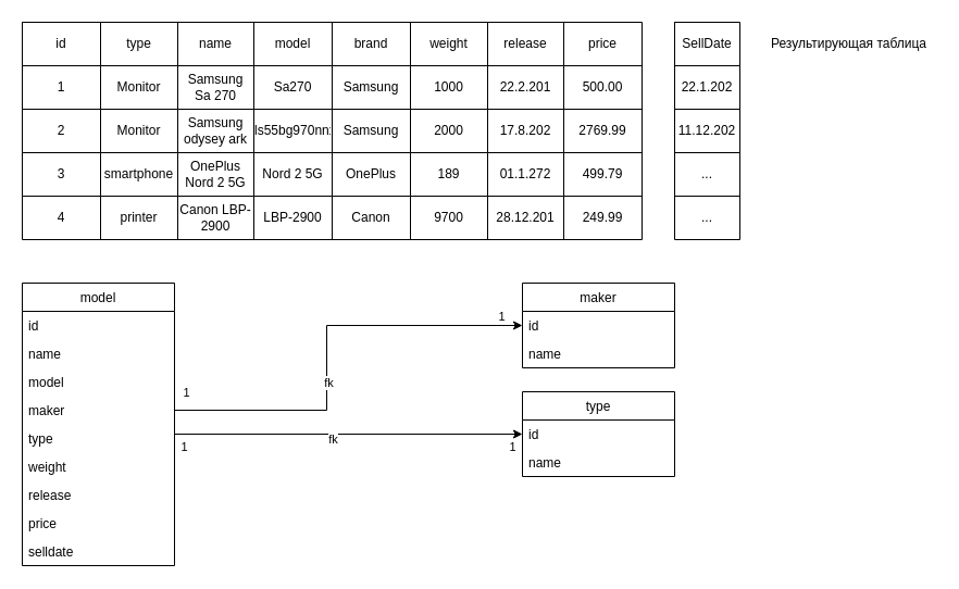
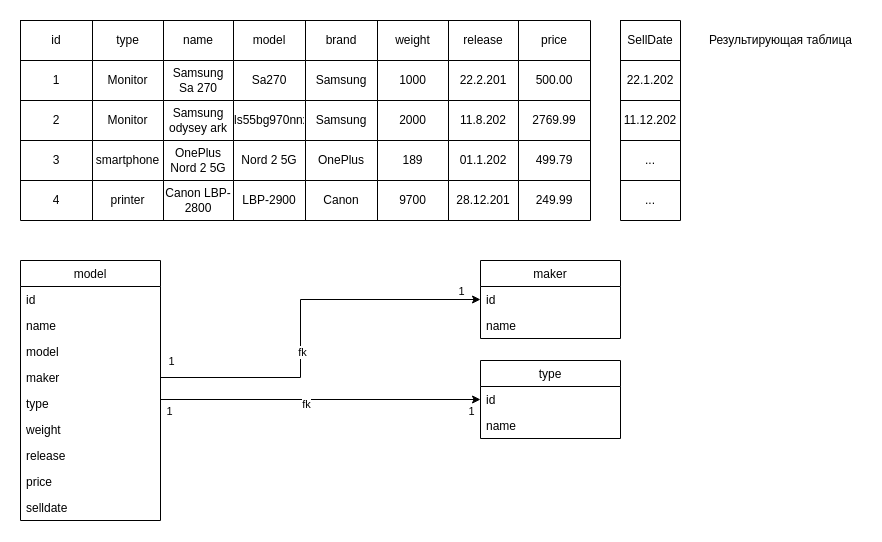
  <mxCell id="0" />
  <mxCell id="1" parent="0" />
  <mxCell id="2" value="" style="shape=table;startSize=0;container=1;collapsible=0;childLayout=tableLayout;" parent="1" vertex="1"><mxGeometry x="20" y="20" width="570" height="200" as="geometry" /></mxCell>
  <mxCell id="3" value="" style="shape=tableRow;horizontal=0;startSize=0;swimlaneHead=0;swimlaneBody=0;top=0;left=0;bottom=0;right=0;collapsible=0;dropTarget=0;fillColor=none;points=[[0,0.5],[1,0.5]];portConstraint=eastwest;" parent="2" vertex="1"><mxGeometry width="570" height="40" as="geometry" /></mxCell>
  <mxCell id="4" value="id" style="shape=partialRectangle;html=1;whiteSpace=wrap;connectable=0;overflow=hidden;fillColor=none;top=0;left=0;bottom=0;right=0;pointerEvents=1;" parent="3" vertex="1"><mxGeometry width="72" height="40" as="geometry"><mxRectangle width="72" height="40" as="alternateBounds" /></mxGeometry></mxCell>
  <mxCell id="5" value="type" style="shape=partialRectangle;html=1;whiteSpace=wrap;connectable=0;overflow=hidden;fillColor=none;top=0;left=0;bottom=0;right=0;pointerEvents=1;" parent="3" vertex="1"><mxGeometry x="72" width="71" height="40" as="geometry"><mxRectangle width="71" height="40" as="alternateBounds" /></mxGeometry></mxCell>
  <mxCell id="6" value="name" style="shape=partialRectangle;html=1;whiteSpace=wrap;connectable=0;overflow=hidden;fillColor=none;top=0;left=0;bottom=0;right=0;pointerEvents=1;" parent="3" vertex="1"><mxGeometry x="143" width="70" height="40" as="geometry"><mxRectangle width="70" height="40" as="alternateBounds" /></mxGeometry></mxCell>
  <mxCell id="7" value="model" style="shape=partialRectangle;html=1;whiteSpace=wrap;connectable=0;overflow=hidden;fillColor=none;top=0;left=0;bottom=0;right=0;pointerEvents=1;" parent="3" vertex="1"><mxGeometry x="213" width="72" height="40" as="geometry"><mxRectangle width="72" height="40" as="alternateBounds" /></mxGeometry></mxCell>
  <mxCell id="8" value="brand" style="shape=partialRectangle;html=1;whiteSpace=wrap;connectable=0;overflow=hidden;fillColor=none;top=0;left=0;bottom=0;right=0;pointerEvents=1;" parent="3" vertex="1"><mxGeometry x="285" width="72" height="40" as="geometry"><mxRectangle width="72" height="40" as="alternateBounds" /></mxGeometry></mxCell>
  <mxCell id="9" value="weight" style="shape=partialRectangle;html=1;whiteSpace=wrap;connectable=0;overflow=hidden;fillColor=none;top=0;left=0;bottom=0;right=0;pointerEvents=1;" parent="3" vertex="1"><mxGeometry x="357" width="71" height="40" as="geometry"><mxRectangle width="71" height="40" as="alternateBounds" /></mxGeometry></mxCell>
  <mxCell id="10" value="release" style="shape=partialRectangle;html=1;whiteSpace=wrap;connectable=0;overflow=hidden;fillColor=none;top=0;left=0;bottom=0;right=0;pointerEvents=1;" parent="3" vertex="1"><mxGeometry x="428" width="70" height="40" as="geometry"><mxRectangle width="70" height="40" as="alternateBounds" /></mxGeometry></mxCell>
  <mxCell id="11" value="price" style="shape=partialRectangle;html=1;whiteSpace=wrap;connectable=0;overflow=hidden;fillColor=none;top=0;left=0;bottom=0;right=0;pointerEvents=1;" parent="3" vertex="1"><mxGeometry x="498" width="72" height="40" as="geometry"><mxRectangle width="72" height="40" as="alternateBounds" /></mxGeometry></mxCell>
  <mxCell id="12" value="" style="shape=tableRow;horizontal=0;startSize=0;swimlaneHead=0;swimlaneBody=0;top=0;left=0;bottom=0;right=0;collapsible=0;dropTarget=0;fillColor=none;points=[[0,0.5],[1,0.5]];portConstraint=eastwest;" parent="2" vertex="1"><mxGeometry y="40" width="570" height="40" as="geometry" /></mxCell>
  <mxCell id="13" value="1" style="shape=partialRectangle;html=1;whiteSpace=wrap;connectable=0;overflow=hidden;fillColor=none;top=0;left=0;bottom=0;right=0;pointerEvents=1;" parent="12" vertex="1"><mxGeometry width="72" height="40" as="geometry"><mxRectangle width="72" height="40" as="alternateBounds" /></mxGeometry></mxCell>
  <mxCell id="14" value="Monitor" style="shape=partialRectangle;html=1;whiteSpace=wrap;connectable=0;overflow=hidden;fillColor=none;top=0;left=0;bottom=0;right=0;pointerEvents=1;" parent="12" vertex="1"><mxGeometry x="72" width="71" height="40" as="geometry"><mxRectangle width="71" height="40" as="alternateBounds" /></mxGeometry></mxCell>
  <mxCell id="15" value="Samsung Sa 270" style="shape=partialRectangle;html=1;whiteSpace=wrap;connectable=0;overflow=hidden;fillColor=none;top=0;left=0;bottom=0;right=0;pointerEvents=1;" parent="12" vertex="1"><mxGeometry x="143" width="70" height="40" as="geometry"><mxRectangle width="70" height="40" as="alternateBounds" /></mxGeometry></mxCell>
  <mxCell id="16" value="Sa270" style="shape=partialRectangle;html=1;whiteSpace=wrap;connectable=0;overflow=hidden;fillColor=none;top=0;left=0;bottom=0;right=0;pointerEvents=1;" parent="12" vertex="1"><mxGeometry x="213" width="72" height="40" as="geometry"><mxRectangle width="72" height="40" as="alternateBounds" /></mxGeometry></mxCell>
  <mxCell id="17" value="Samsung" style="shape=partialRectangle;html=1;whiteSpace=wrap;connectable=0;overflow=hidden;fillColor=none;top=0;left=0;bottom=0;right=0;pointerEvents=1;" parent="12" vertex="1"><mxGeometry x="285" width="72" height="40" as="geometry"><mxRectangle width="72" height="40" as="alternateBounds" /></mxGeometry></mxCell>
  <mxCell id="18" value="1000" style="shape=partialRectangle;html=1;whiteSpace=wrap;connectable=0;overflow=hidden;fillColor=none;top=0;left=0;bottom=0;right=0;pointerEvents=1;" parent="12" vertex="1"><mxGeometry x="357" width="71" height="40" as="geometry"><mxRectangle width="71" height="40" as="alternateBounds" /></mxGeometry></mxCell>
  <mxCell id="19" value="22.2.201" style="shape=partialRectangle;html=1;whiteSpace=wrap;connectable=0;overflow=hidden;fillColor=none;top=0;left=0;bottom=0;right=0;pointerEvents=1;" parent="12" vertex="1"><mxGeometry x="428" width="70" height="40" as="geometry"><mxRectangle width="70" height="40" as="alternateBounds" /></mxGeometry></mxCell>
  <mxCell id="20" value="500.00" style="shape=partialRectangle;html=1;whiteSpace=wrap;connectable=0;overflow=hidden;fillColor=none;top=0;left=0;bottom=0;right=0;pointerEvents=1;" parent="12" vertex="1"><mxGeometry x="498" width="72" height="40" as="geometry"><mxRectangle width="72" height="40" as="alternateBounds" /></mxGeometry></mxCell>
  <mxCell id="21" value="" style="shape=tableRow;horizontal=0;startSize=0;swimlaneHead=0;swimlaneBody=0;top=0;left=0;bottom=0;right=0;collapsible=0;dropTarget=0;fillColor=none;points=[[0,0.5],[1,0.5]];portConstraint=eastwest;" parent="2" vertex="1"><mxGeometry y="80" width="570" height="40" as="geometry" /></mxCell>
  <mxCell id="22" value="2" style="shape=partialRectangle;html=1;whiteSpace=wrap;connectable=0;overflow=hidden;fillColor=none;top=0;left=0;bottom=0;right=0;pointerEvents=1;" parent="21" vertex="1"><mxGeometry width="72" height="40" as="geometry"><mxRectangle width="72" height="40" as="alternateBounds" /></mxGeometry></mxCell>
  <mxCell id="23" value="Monitor" style="shape=partialRectangle;html=1;whiteSpace=wrap;connectable=0;overflow=hidden;fillColor=none;top=0;left=0;bottom=0;right=0;pointerEvents=1;" parent="21" vertex="1"><mxGeometry x="72" width="71" height="40" as="geometry"><mxRectangle width="71" height="40" as="alternateBounds" /></mxGeometry></mxCell>
  <mxCell id="24" value="Samsung odysey ark" style="shape=partialRectangle;html=1;whiteSpace=wrap;connectable=0;overflow=hidden;fillColor=none;top=0;left=0;bottom=0;right=0;pointerEvents=1;" parent="21" vertex="1"><mxGeometry x="143" width="70" height="40" as="geometry"><mxRectangle width="70" height="40" as="alternateBounds" /></mxGeometry></mxCell>
  <mxCell id="25" value="ls55bg970nnxgo" style="shape=partialRectangle;html=1;whiteSpace=wrap;connectable=0;overflow=hidden;fillColor=none;top=0;left=0;bottom=0;right=0;pointerEvents=1;" parent="21" vertex="1"><mxGeometry x="213" width="72" height="40" as="geometry"><mxRectangle width="72" height="40" as="alternateBounds" /></mxGeometry></mxCell>
  <mxCell id="26" value="Samsung" style="shape=partialRectangle;html=1;whiteSpace=wrap;connectable=0;overflow=hidden;fillColor=none;top=0;left=0;bottom=0;right=0;pointerEvents=1;" parent="21" vertex="1"><mxGeometry x="285" width="72" height="40" as="geometry"><mxRectangle width="72" height="40" as="alternateBounds" /></mxGeometry></mxCell>
  <mxCell id="27" value="2000" style="shape=partialRectangle;html=1;whiteSpace=wrap;connectable=0;overflow=hidden;fillColor=none;top=0;left=0;bottom=0;right=0;pointerEvents=1;" parent="21" vertex="1"><mxGeometry x="357" width="71" height="40" as="geometry"><mxRectangle width="71" height="40" as="alternateBounds" /></mxGeometry></mxCell>
- <mxCell id="28" value="17.8.202" style="shape=partialRectangle;html=1;whiteSpace=wrap;connectable=0;overflow=hidden;fillColor=none;top=0;left=0;bottom=0;right=0;pointerEvents=1;" parent="21" vertex="1"><mxGeometry x="428" width="70" height="40" as="geometry"><mxRectangle width="70" height="40" as="alternateBounds" /></mxGeometry></mxCell>
+ <mxCell id="28" value="11.8.202" style="shape=partialRectangle;html=1;whiteSpace=wrap;connectable=0;overflow=hidden;fillColor=none;top=0;left=0;bottom=0;right=0;pointerEvents=1;" parent="21" vertex="1"><mxGeometry x="428" width="70" height="40" as="geometry"><mxRectangle width="70" height="40" as="alternateBounds" /></mxGeometry></mxCell>
  <mxCell id="29" value="2769.99" style="shape=partialRectangle;html=1;whiteSpace=wrap;connectable=0;overflow=hidden;fillColor=none;top=0;left=0;bottom=0;right=0;pointerEvents=1;" parent="21" vertex="1"><mxGeometry x="498" width="72" height="40" as="geometry"><mxRectangle width="72" height="40" as="alternateBounds" /></mxGeometry></mxCell>
  <mxCell id="30" value="" style="shape=tableRow;horizontal=0;startSize=0;swimlaneHead=0;swimlaneBody=0;top=0;left=0;bottom=0;right=0;collapsible=0;dropTarget=0;fillColor=none;points=[[0,0.5],[1,0.5]];portConstraint=eastwest;" parent="2" vertex="1"><mxGeometry y="120" width="570" height="40" as="geometry" /></mxCell>
  <mxCell id="31" value="3" style="shape=partialRectangle;html=1;whiteSpace=wrap;connectable=0;overflow=hidden;fillColor=none;top=0;left=0;bottom=0;right=0;pointerEvents=1;" parent="30" vertex="1"><mxGeometry width="72" height="40" as="geometry"><mxRectangle width="72" height="40" as="alternateBounds" /></mxGeometry></mxCell>
  <mxCell id="32" value="smartphone" style="shape=partialRectangle;html=1;whiteSpace=wrap;connectable=0;overflow=hidden;fillColor=none;top=0;left=0;bottom=0;right=0;pointerEvents=1;" parent="30" vertex="1"><mxGeometry x="72" width="71" height="40" as="geometry"><mxRectangle width="71" height="40" as="alternateBounds" /></mxGeometry></mxCell>
  <mxCell id="33" value="OnePlus Nord 2 5G" style="shape=partialRectangle;html=1;whiteSpace=wrap;connectable=0;overflow=hidden;fillColor=none;top=0;left=0;bottom=0;right=0;pointerEvents=1;" parent="30" vertex="1"><mxGeometry x="143" width="70" height="40" as="geometry"><mxRectangle width="70" height="40" as="alternateBounds" /></mxGeometry></mxCell>
  <mxCell id="34" value="Nord 2 5G" style="shape=partialRectangle;html=1;whiteSpace=wrap;connectable=0;overflow=hidden;fillColor=none;top=0;left=0;bottom=0;right=0;pointerEvents=1;" parent="30" vertex="1"><mxGeometry x="213" width="72" height="40" as="geometry"><mxRectangle width="72" height="40" as="alternateBounds" /></mxGeometry></mxCell>
  <mxCell id="35" value="OnePlus" style="shape=partialRectangle;html=1;whiteSpace=wrap;connectable=0;overflow=hidden;fillColor=none;top=0;left=0;bottom=0;right=0;pointerEvents=1;" parent="30" vertex="1"><mxGeometry x="285" width="72" height="40" as="geometry"><mxRectangle width="72" height="40" as="alternateBounds" /></mxGeometry></mxCell>
  <mxCell id="36" value="189" style="shape=partialRectangle;html=1;whiteSpace=wrap;connectable=0;overflow=hidden;fillColor=none;top=0;left=0;bottom=0;right=0;pointerEvents=1;" parent="30" vertex="1"><mxGeometry x="357" width="71" height="40" as="geometry"><mxRectangle width="71" height="40" as="alternateBounds" /></mxGeometry></mxCell>
- <mxCell id="37" value="01.1.272" style="shape=partialRectangle;html=1;whiteSpace=wrap;connectable=0;overflow=hidden;fillColor=none;top=0;left=0;bottom=0;right=0;pointerEvents=1;" parent="30" vertex="1"><mxGeometry x="428" width="70" height="40" as="geometry"><mxRectangle width="70" height="40" as="alternateBounds" /></mxGeometry></mxCell>
+ <mxCell id="37" value="01.1.202" style="shape=partialRectangle;html=1;whiteSpace=wrap;connectable=0;overflow=hidden;fillColor=none;top=0;left=0;bottom=0;right=0;pointerEvents=1;" parent="30" vertex="1"><mxGeometry x="428" width="70" height="40" as="geometry"><mxRectangle width="70" height="40" as="alternateBounds" /></mxGeometry></mxCell>
  <mxCell id="38" value="499.79" style="shape=partialRectangle;html=1;whiteSpace=wrap;connectable=0;overflow=hidden;fillColor=none;top=0;left=0;bottom=0;right=0;pointerEvents=1;" parent="30" vertex="1"><mxGeometry x="498" width="72" height="40" as="geometry"><mxRectangle width="72" height="40" as="alternateBounds" /></mxGeometry></mxCell>
  <mxCell id="39" value="" style="shape=tableRow;horizontal=0;startSize=0;swimlaneHead=0;swimlaneBody=0;top=0;left=0;bottom=0;right=0;collapsible=0;dropTarget=0;fillColor=none;points=[[0,0.5],[1,0.5]];portConstraint=eastwest;" parent="2" vertex="1"><mxGeometry y="160" width="570" height="40" as="geometry" /></mxCell>
  <mxCell id="40" value="4" style="shape=partialRectangle;html=1;whiteSpace=wrap;connectable=0;overflow=hidden;fillColor=none;top=0;left=0;bottom=0;right=0;pointerEvents=1;" parent="39" vertex="1"><mxGeometry width="72" height="40" as="geometry"><mxRectangle width="72" height="40" as="alternateBounds" /></mxGeometry></mxCell>
  <mxCell id="41" value="printer" style="shape=partialRectangle;html=1;whiteSpace=wrap;connectable=0;overflow=hidden;fillColor=none;top=0;left=0;bottom=0;right=0;pointerEvents=1;" parent="39" vertex="1"><mxGeometry x="72" width="71" height="40" as="geometry"><mxRectangle width="71" height="40" as="alternateBounds" /></mxGeometry></mxCell>
- <mxCell id="42" value="Canon LBP-2900" style="shape=partialRectangle;html=1;whiteSpace=wrap;connectable=0;overflow=hidden;fillColor=none;top=0;left=0;bottom=0;right=0;pointerEvents=1;" parent="39" vertex="1"><mxGeometry x="143" width="70" height="40" as="geometry"><mxRectangle width="70" height="40" as="alternateBounds" /></mxGeometry></mxCell>
+ <mxCell id="42" value="Canon LBP-2800" style="shape=partialRectangle;html=1;whiteSpace=wrap;connectable=0;overflow=hidden;fillColor=none;top=0;left=0;bottom=0;right=0;pointerEvents=1;" parent="39" vertex="1"><mxGeometry x="143" width="70" height="40" as="geometry"><mxRectangle width="70" height="40" as="alternateBounds" /></mxGeometry></mxCell>
  <mxCell id="43" value="LBP-2900" style="shape=partialRectangle;html=1;whiteSpace=wrap;connectable=0;overflow=hidden;fillColor=none;top=0;left=0;bottom=0;right=0;pointerEvents=1;" parent="39" vertex="1"><mxGeometry x="213" width="72" height="40" as="geometry"><mxRectangle width="72" height="40" as="alternateBounds" /></mxGeometry></mxCell>
  <mxCell id="44" value="Canon" style="shape=partialRectangle;html=1;whiteSpace=wrap;connectable=0;overflow=hidden;fillColor=none;top=0;left=0;bottom=0;right=0;pointerEvents=1;" parent="39" vertex="1"><mxGeometry x="285" width="72" height="40" as="geometry"><mxRectangle width="72" height="40" as="alternateBounds" /></mxGeometry></mxCell>
  <mxCell id="45" value="9700" style="shape=partialRectangle;html=1;whiteSpace=wrap;connectable=0;overflow=hidden;fillColor=none;top=0;left=0;bottom=0;right=0;pointerEvents=1;" parent="39" vertex="1"><mxGeometry x="357" width="71" height="40" as="geometry"><mxRectangle width="71" height="40" as="alternateBounds" /></mxGeometry></mxCell>
  <mxCell id="46" value="28.12.201" style="shape=partialRectangle;html=1;whiteSpace=wrap;connectable=0;overflow=hidden;fillColor=none;top=0;left=0;bottom=0;right=0;pointerEvents=1;" parent="39" vertex="1"><mxGeometry x="428" width="70" height="40" as="geometry"><mxRectangle width="70" height="40" as="alternateBounds" /></mxGeometry></mxCell>
  <mxCell id="47" value="249.99" style="shape=partialRectangle;html=1;whiteSpace=wrap;connectable=0;overflow=hidden;fillColor=none;top=0;left=0;bottom=0;right=0;pointerEvents=1;" parent="39" vertex="1"><mxGeometry x="498" width="72" height="40" as="geometry"><mxRectangle width="72" height="40" as="alternateBounds" /></mxGeometry></mxCell>
  <mxCell id="48" value="maker" style="swimlane;fontStyle=0;childLayout=stackLayout;horizontal=1;startSize=26;fillColor=none;horizontalStack=0;resizeParent=1;resizeParentMax=0;resizeLast=0;collapsible=1;marginBottom=0;" parent="1" vertex="1"><mxGeometry x="480" y="260" width="140" height="78" as="geometry" /></mxCell>
  <mxCell id="49" value="id" style="text;strokeColor=none;fillColor=none;align=left;verticalAlign=top;spacingLeft=4;spacingRight=4;overflow=hidden;rotatable=0;points=[[0,0.5],[1,0.5]];portConstraint=eastwest;" parent="48" vertex="1"><mxGeometry y="26" width="140" height="26" as="geometry" /></mxCell>
  <mxCell id="50" value="name" style="text;strokeColor=none;fillColor=none;align=left;verticalAlign=top;spacingLeft=4;spacingRight=4;overflow=hidden;rotatable=0;points=[[0,0.5],[1,0.5]];portConstraint=eastwest;" parent="48" vertex="1"><mxGeometry y="52" width="140" height="26" as="geometry" /></mxCell>
  <mxCell id="51" value="type" style="swimlane;fontStyle=0;childLayout=stackLayout;horizontal=1;startSize=26;fillColor=none;horizontalStack=0;resizeParent=1;resizeParentMax=0;resizeLast=0;collapsible=1;marginBottom=0;" parent="1" vertex="1"><mxGeometry x="480" y="360" width="140" height="78" as="geometry" /></mxCell>
  <mxCell id="52" value="id" style="text;strokeColor=none;fillColor=none;align=left;verticalAlign=top;spacingLeft=4;spacingRight=4;overflow=hidden;rotatable=0;points=[[0,0.5],[1,0.5]];portConstraint=eastwest;" parent="51" vertex="1"><mxGeometry y="26" width="140" height="26" as="geometry" /></mxCell>
  <mxCell id="53" value="name" style="text;strokeColor=none;fillColor=none;align=left;verticalAlign=top;spacingLeft=4;spacingRight=4;overflow=hidden;rotatable=0;points=[[0,0.5],[1,0.5]];portConstraint=eastwest;" parent="51" vertex="1"><mxGeometry y="52" width="140" height="26" as="geometry" /></mxCell>
  <mxCell id="54" value="model" style="swimlane;fontStyle=0;childLayout=stackLayout;horizontal=1;startSize=26;fillColor=none;horizontalStack=0;resizeParent=1;resizeParentMax=0;resizeLast=0;collapsible=1;marginBottom=0;" parent="1" vertex="1"><mxGeometry x="20" y="260" width="140" height="260" as="geometry" /></mxCell>
  <mxCell id="55" value="id" style="text;strokeColor=none;fillColor=none;align=left;verticalAlign=top;spacingLeft=4;spacingRight=4;overflow=hidden;rotatable=0;points=[[0,0.5],[1,0.5]];portConstraint=eastwest;" parent="54" vertex="1"><mxGeometry y="26" width="140" height="26" as="geometry" /></mxCell>
  <mxCell id="56" value="name" style="text;strokeColor=none;fillColor=none;align=left;verticalAlign=top;spacingLeft=4;spacingRight=4;overflow=hidden;rotatable=0;points=[[0,0.5],[1,0.5]];portConstraint=eastwest;" parent="54" vertex="1"><mxGeometry y="52" width="140" height="26" as="geometry" /></mxCell>
  <mxCell id="57" value="model" style="text;strokeColor=none;fillColor=none;align=left;verticalAlign=top;spacingLeft=4;spacingRight=4;overflow=hidden;rotatable=0;points=[[0,0.5],[1,0.5]];portConstraint=eastwest;" parent="54" vertex="1"><mxGeometry y="78" width="140" height="26" as="geometry" /></mxCell>
  <mxCell id="58" value="maker" style="text;strokeColor=none;fillColor=none;align=left;verticalAlign=top;spacingLeft=4;spacingRight=4;overflow=hidden;rotatable=0;points=[[0,0.5],[1,0.5]];portConstraint=eastwest;" parent="54" vertex="1"><mxGeometry y="104" width="140" height="26" as="geometry" /></mxCell>
  <mxCell id="59" value="type" style="text;strokeColor=none;fillColor=none;align=left;verticalAlign=top;spacingLeft=4;spacingRight=4;overflow=hidden;rotatable=0;points=[[0,0.5],[1,0.5]];portConstraint=eastwest;" parent="54" vertex="1"><mxGeometry y="130" width="140" height="26" as="geometry" /></mxCell>
  <mxCell id="60" value="weight" style="text;strokeColor=none;fillColor=none;align=left;verticalAlign=top;spacingLeft=4;spacingRight=4;overflow=hidden;rotatable=0;points=[[0,0.5],[1,0.5]];portConstraint=eastwest;" parent="54" vertex="1"><mxGeometry y="156" width="140" height="26" as="geometry" /></mxCell>
  <mxCell id="61" value="release" style="text;strokeColor=none;fillColor=none;align=left;verticalAlign=top;spacingLeft=4;spacingRight=4;overflow=hidden;rotatable=0;points=[[0,0.5],[1,0.5]];portConstraint=eastwest;" parent="54" vertex="1"><mxGeometry y="182" width="140" height="26" as="geometry" /></mxCell>
  <mxCell id="62" value="price" style="text;strokeColor=none;fillColor=none;align=left;verticalAlign=top;spacingLeft=4;spacingRight=4;overflow=hidden;rotatable=0;points=[[0,0.5],[1,0.5]];portConstraint=eastwest;" parent="54" vertex="1"><mxGeometry y="208" width="140" height="26" as="geometry" /></mxCell>
  <mxCell id="63" value="selldate" style="text;strokeColor=none;fillColor=none;align=left;verticalAlign=top;spacingLeft=4;spacingRight=4;overflow=hidden;rotatable=0;points=[[0,0.5],[1,0.5]];portConstraint=eastwest;" parent="54" vertex="1"><mxGeometry y="234" width="140" height="26" as="geometry" /></mxCell>
  <mxCell id="64" style="edgeStyle=orthogonalEdgeStyle;rounded=0;orthogonalLoop=1;jettySize=auto;html=1;exitX=1;exitY=0.5;exitDx=0;exitDy=0;entryX=0;entryY=0.5;entryDx=0;entryDy=0;" parent="1" source="58" target="49" edge="1"><mxGeometry relative="1" as="geometry"><Array as="points"><mxPoint x="300" y="377" /><mxPoint x="300" y="299" /></Array></mxGeometry></mxCell>
  <mxCell id="65" value="fk" style="edgeLabel;html=1;align=center;verticalAlign=middle;resizable=0;points=[];" parent="64" vertex="1" connectable="0"><mxGeometry x="-0.167" y="-1" relative="1" as="geometry"><mxPoint as="offset" /></mxGeometry></mxCell>
  <mxCell id="66" value="1" style="edgeLabel;html=1;align=center;verticalAlign=middle;resizable=0;points=[];" parent="64" vertex="1" connectable="0"><mxGeometry x="-0.948" y="1" relative="1" as="geometry"><mxPoint y="-16" as="offset" /></mxGeometry></mxCell>
  <mxCell id="67" value="1" style="edgeLabel;html=1;align=center;verticalAlign=middle;resizable=0;points=[];" parent="64" vertex="1" connectable="0"><mxGeometry x="0.9" relative="1" as="geometry"><mxPoint y="-9" as="offset" /></mxGeometry></mxCell>
  <mxCell id="68" style="edgeStyle=orthogonalEdgeStyle;rounded=0;orthogonalLoop=1;jettySize=auto;html=1;entryX=0;entryY=0.5;entryDx=0;entryDy=0;exitX=1;exitY=0.5;exitDx=0;exitDy=0;" parent="1" source="59" target="52" edge="1"><mxGeometry relative="1" as="geometry"><mxPoint x="260" y="351" as="targetPoint" /><Array as="points"><mxPoint x="160" y="399" /></Array></mxGeometry></mxCell>
  <mxCell id="69" value="fk" style="edgeLabel;html=1;align=center;verticalAlign=middle;resizable=0;points=[];" parent="68" vertex="1" connectable="0"><mxGeometry x="-0.244" y="-3" relative="1" as="geometry"><mxPoint x="27" y="1" as="offset" /></mxGeometry></mxCell>
  <mxCell id="70" value="1" style="edgeLabel;html=1;align=center;verticalAlign=middle;resizable=0;points=[];" parent="68" vertex="1" connectable="0"><mxGeometry x="-0.925" y="-1" relative="1" as="geometry"><mxPoint y="10" as="offset" /></mxGeometry></mxCell>
  <mxCell id="71" value="1" style="edgeLabel;html=1;align=center;verticalAlign=middle;resizable=0;points=[];" parent="68" vertex="1" connectable="0"><mxGeometry x="0.937" relative="1" as="geometry"><mxPoint y="11" as="offset" /></mxGeometry></mxCell>
  <mxCell id="72" value="Результирующая таблица" style="text;html=1;align=center;verticalAlign=middle;resizable=0;points=[];autosize=1;strokeColor=none;fillColor=none;" parent="1" vertex="1"><mxGeometry x="700" y="30" width="160" height="20" as="geometry" /></mxCell>
  <mxCell id="73" value="" style="shape=table;startSize=0;container=1;collapsible=0;childLayout=tableLayout;" parent="1" vertex="1"><mxGeometry x="620" y="20" width="60" height="200" as="geometry" /></mxCell>
  <mxCell id="74" value="" style="shape=tableRow;horizontal=0;startSize=0;swimlaneHead=0;swimlaneBody=0;top=0;left=0;bottom=0;right=0;collapsible=0;dropTarget=0;fillColor=none;points=[[0,0.5],[1,0.5]];portConstraint=eastwest;" parent="73" vertex="1"><mxGeometry width="60" height="40" as="geometry" /></mxCell>
  <mxCell id="75" value="SellDate" style="shape=partialRectangle;html=1;whiteSpace=wrap;connectable=0;overflow=hidden;fillColor=none;top=0;left=0;bottom=0;right=0;pointerEvents=1;" parent="74" vertex="1"><mxGeometry width="60" height="40" as="geometry"><mxRectangle width="60" height="40" as="alternateBounds" /></mxGeometry></mxCell>
  <mxCell id="76" value="" style="shape=tableRow;horizontal=0;startSize=0;swimlaneHead=0;swimlaneBody=0;top=0;left=0;bottom=0;right=0;collapsible=0;dropTarget=0;fillColor=none;points=[[0,0.5],[1,0.5]];portConstraint=eastwest;" parent="73" vertex="1"><mxGeometry y="40" width="60" height="40" as="geometry" /></mxCell>
  <mxCell id="77" value="22.1.202" style="shape=partialRectangle;html=1;whiteSpace=wrap;connectable=0;overflow=hidden;fillColor=none;top=0;left=0;bottom=0;right=0;pointerEvents=1;" parent="76" vertex="1"><mxGeometry width="60" height="40" as="geometry"><mxRectangle width="60" height="40" as="alternateBounds" /></mxGeometry></mxCell>
  <mxCell id="78" value="" style="shape=tableRow;horizontal=0;startSize=0;swimlaneHead=0;swimlaneBody=0;top=0;left=0;bottom=0;right=0;collapsible=0;dropTarget=0;fillColor=none;points=[[0,0.5],[1,0.5]];portConstraint=eastwest;" parent="73" vertex="1"><mxGeometry y="80" width="60" height="40" as="geometry" /></mxCell>
  <mxCell id="79" value="11.12.202" style="shape=partialRectangle;html=1;whiteSpace=wrap;connectable=0;overflow=hidden;fillColor=none;top=0;left=0;bottom=0;right=0;pointerEvents=1;" parent="78" vertex="1"><mxGeometry width="60" height="40" as="geometry"><mxRectangle width="60" height="40" as="alternateBounds" /></mxGeometry></mxCell>
  <mxCell id="80" value="" style="shape=tableRow;horizontal=0;startSize=0;swimlaneHead=0;swimlaneBody=0;top=0;left=0;bottom=0;right=0;collapsible=0;dropTarget=0;fillColor=none;points=[[0,0.5],[1,0.5]];portConstraint=eastwest;" parent="73" vertex="1"><mxGeometry y="120" width="60" height="40" as="geometry" /></mxCell>
  <mxCell id="81" value="..." style="shape=partialRectangle;html=1;whiteSpace=wrap;connectable=0;overflow=hidden;fillColor=none;top=0;left=0;bottom=0;right=0;pointerEvents=1;" parent="80" vertex="1"><mxGeometry width="60" height="40" as="geometry"><mxRectangle width="60" height="40" as="alternateBounds" /></mxGeometry></mxCell>
  <mxCell id="82" value="" style="shape=tableRow;horizontal=0;startSize=0;swimlaneHead=0;swimlaneBody=0;top=0;left=0;bottom=0;right=0;collapsible=0;dropTarget=0;fillColor=none;points=[[0,0.5],[1,0.5]];portConstraint=eastwest;" parent="73" vertex="1"><mxGeometry y="160" width="60" height="40" as="geometry" /></mxCell>
  <mxCell id="83" value="..." style="shape=partialRectangle;html=1;whiteSpace=wrap;connectable=0;overflow=hidden;fillColor=none;top=0;left=0;bottom=0;right=0;pointerEvents=1;" parent="82" vertex="1"><mxGeometry width="60" height="40" as="geometry"><mxRectangle width="60" height="40" as="alternateBounds" /></mxGeometry></mxCell>
